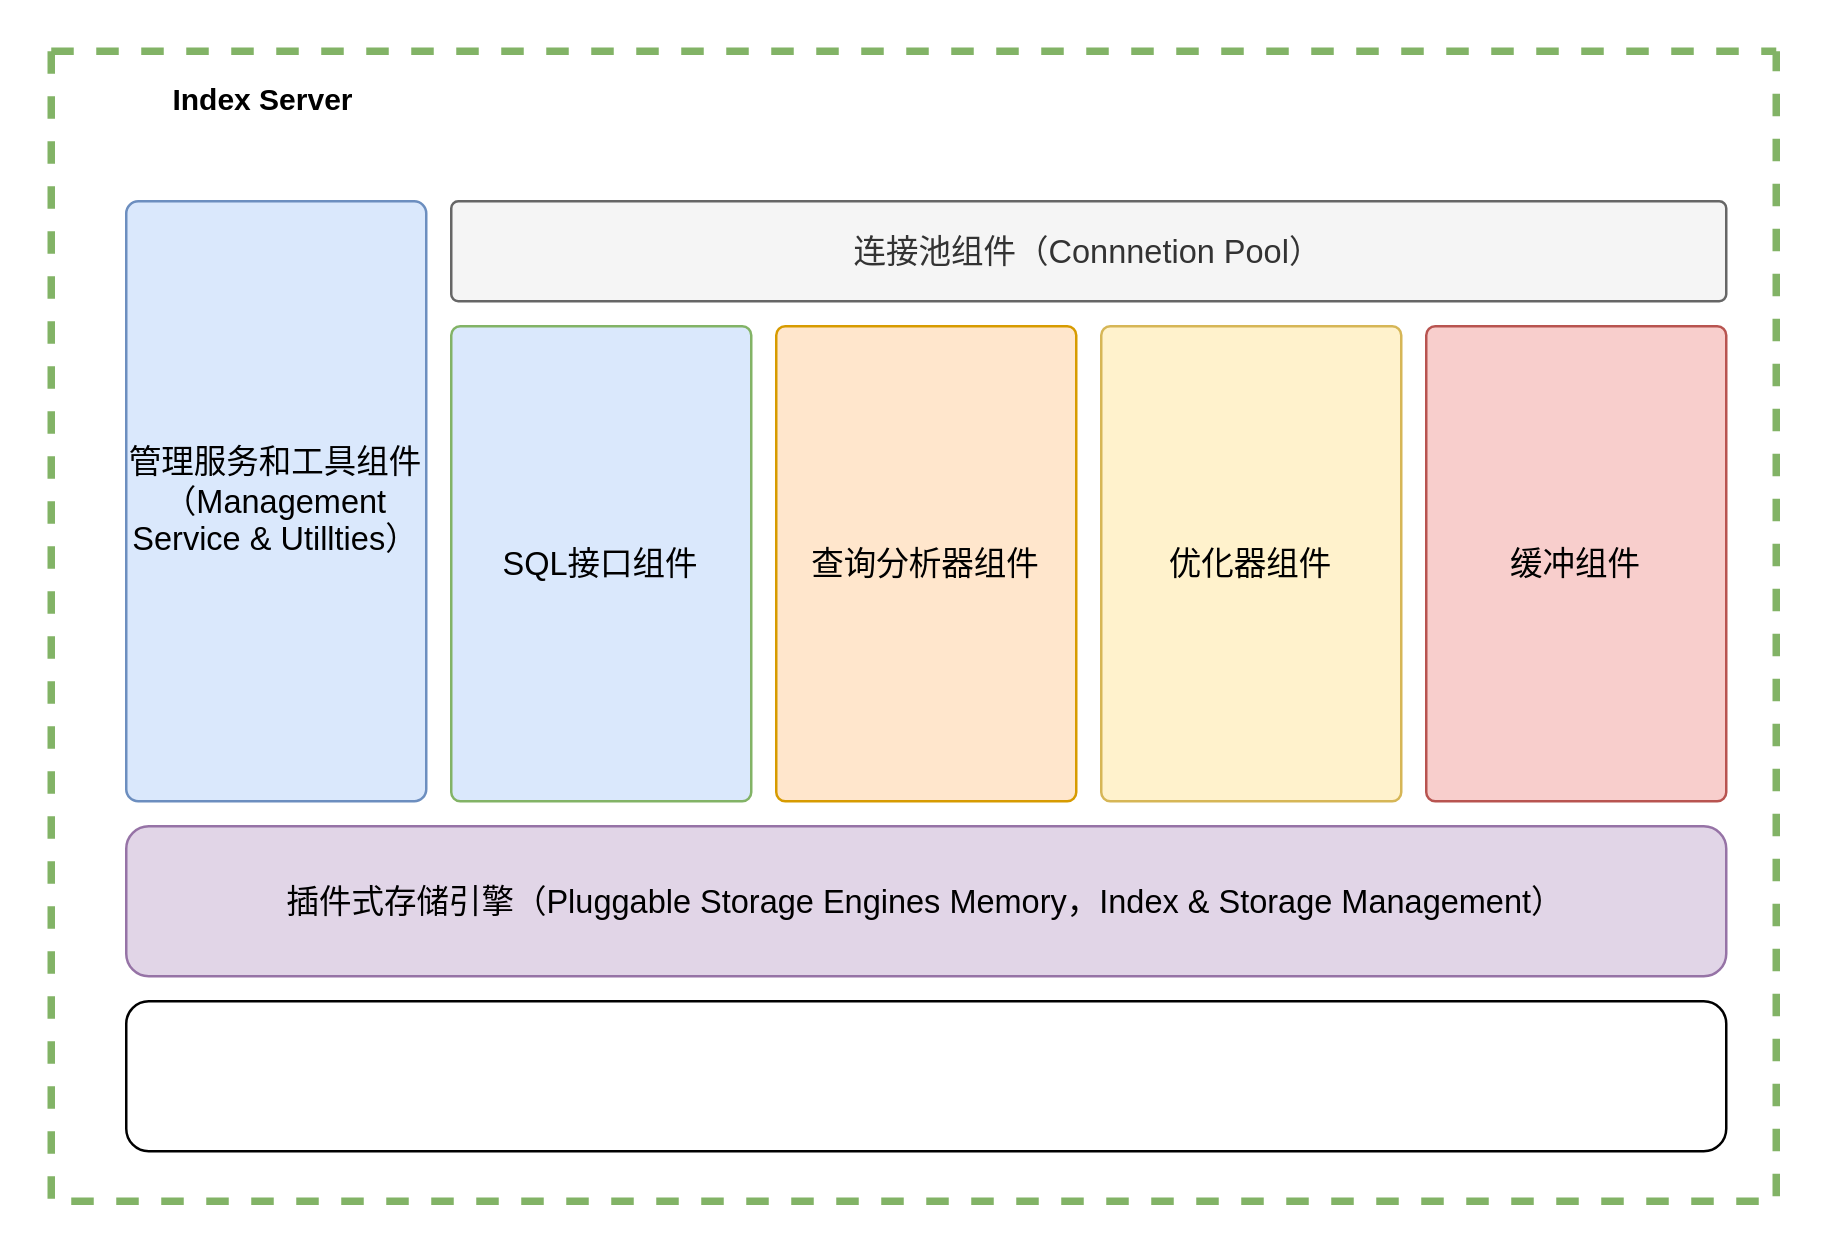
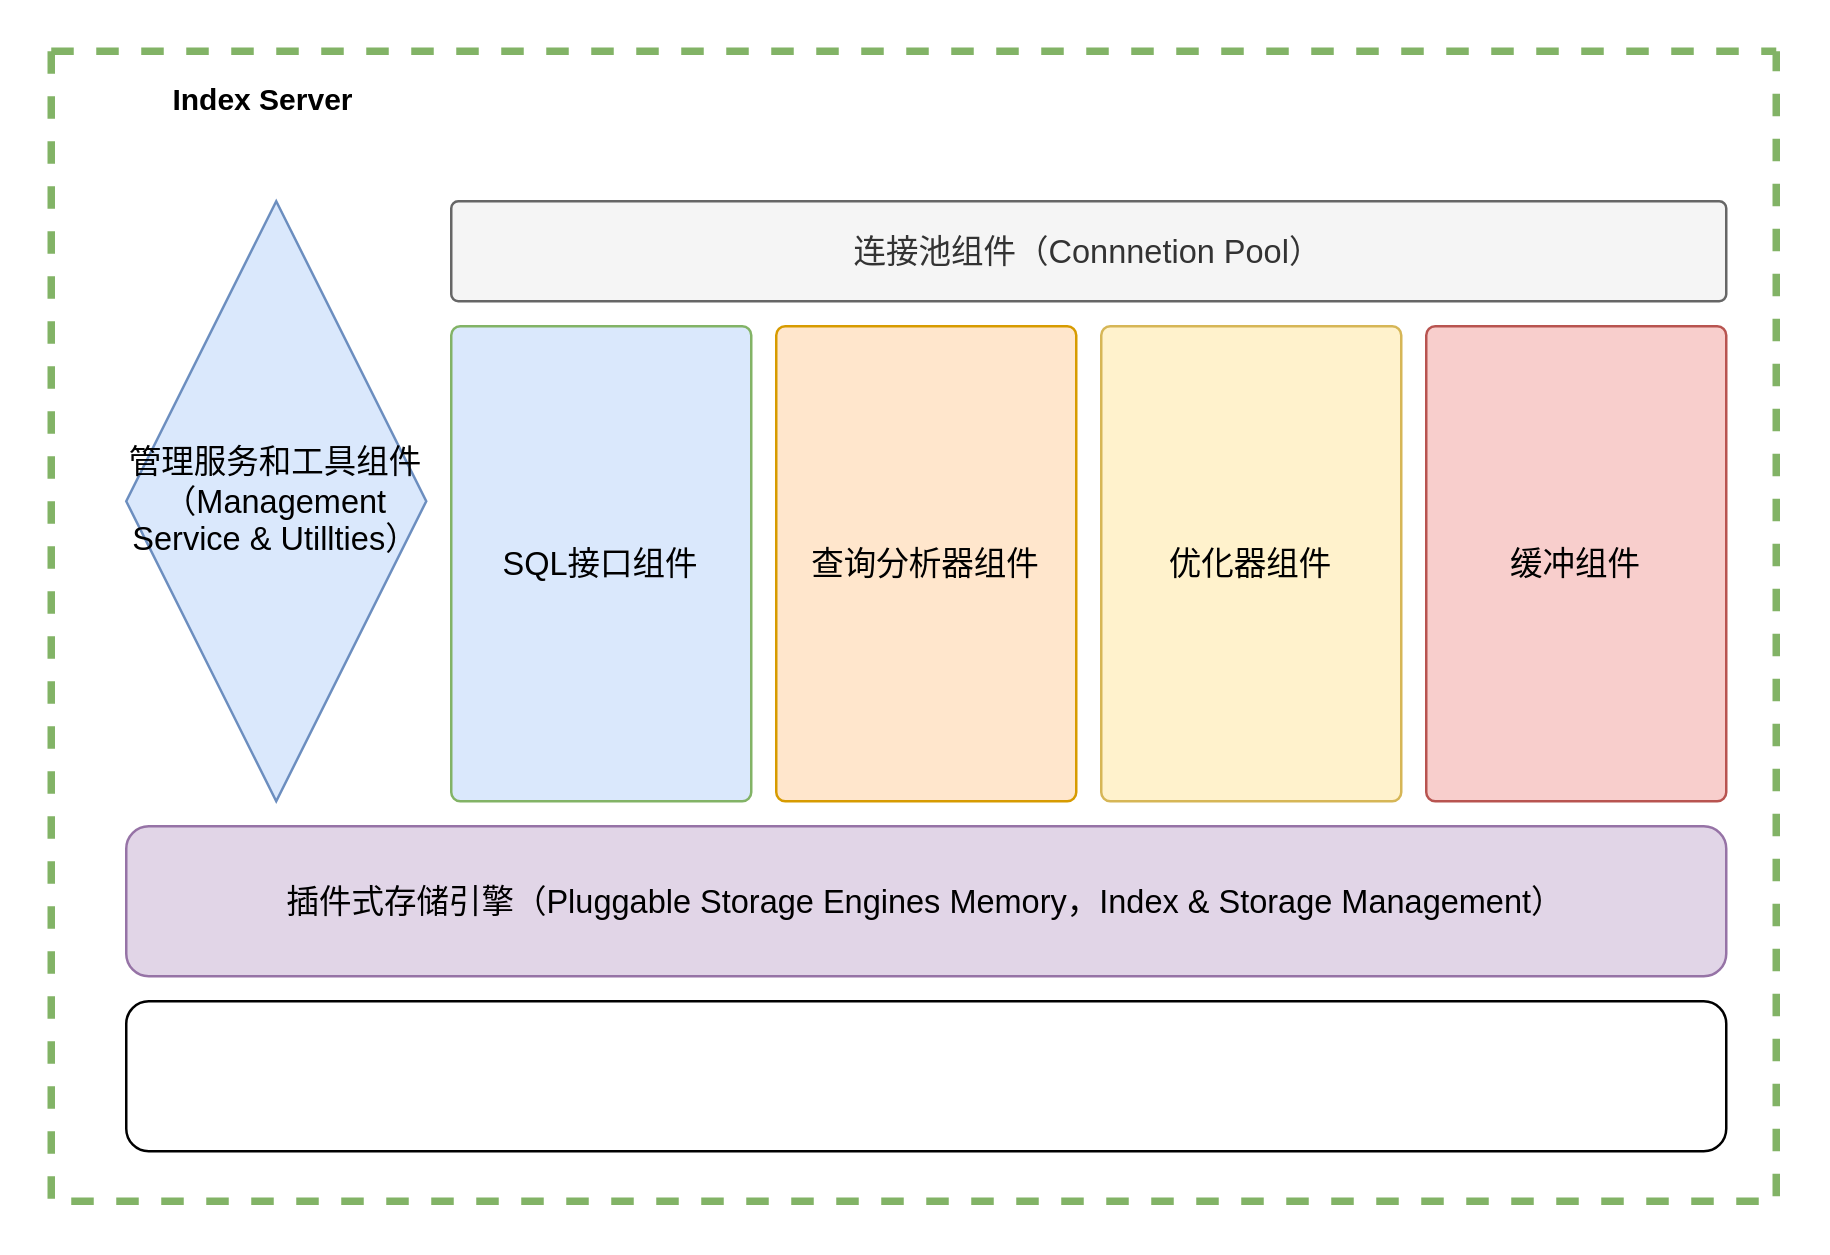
  <mxCell id="0" />
  <mxCell id="1" parent="0" />
  <mxCell id="2" value="" style="swimlane;startSize=0;dashed=1;fillColor=#d5e8d4;strokeColor=#82b366;strokeWidth=3;rounded=0;" vertex="1" parent="1"><mxGeometry x="20" y="20" width="690" height="460" as="geometry" /></mxCell>
  <mxCell id="3" value="Index Server" style="text;html=1;strokeColor=none;fillColor=none;align=center;verticalAlign=middle;whiteSpace=wrap;rounded=0;strokeWidth=0;fontStyle=1" vertex="1" parent="2"><mxGeometry x="30" y="10" width="110" height="20" as="geometry" /></mxCell>
  <mxCell id="4" value="&lt;span style=&quot;font-size: 13px;&quot;&gt;连接池组件（Connnetion Pool）&lt;/span&gt;" style="rounded=1;whiteSpace=wrap;html=1;shadow=0;labelBackgroundColor=none;sketch=0;fontSize=13;strokeWidth=1;arcSize=7;fillColor=#f5f5f5;strokeColor=#666666;fontColor=#333333;" vertex="1" parent="2"><mxGeometry x="160" y="60" width="510" height="40" as="geometry" /></mxCell>
- <mxCell id="5" value="&lt;span&gt;管理服务和工具组件（Management Service &amp;amp; Utillties）&lt;/span&gt;" style="rounded=1;whiteSpace=wrap;html=1;shadow=0;labelBackgroundColor=none;sketch=0;fontSize=13;strokeWidth=1;arcSize=4;fillColor=#dae8fc;strokeColor=#6c8ebf;" vertex="1" parent="2"><mxGeometry x="30" y="60" width="120" height="240" as="geometry" /></mxCell>
+ <mxCell id="5" value="&lt;span&gt;管理服务和工具组件（Management Service &amp;amp; Utillties）&lt;/span&gt;" style="rhombus;whiteSpace=wrap;html=1;shadow=0;labelBackgroundColor=none;sketch=0;fontSize=13;strokeWidth=1;arcSize=4;fillColor=#dae8fc;strokeColor=#6c8ebf;" vertex="1" parent="2"><mxGeometry x="30" y="60" width="120" height="240" as="geometry" /></mxCell>
  <mxCell id="6" value="SQL接口组件" style="rounded=1;whiteSpace=wrap;html=1;shadow=0;labelBackgroundColor=none;sketch=0;fontSize=13;strokeWidth=1;arcSize=3;fillColor=#dae8fc;strokeColor=#82b366;" vertex="1" parent="2"><mxGeometry x="160" y="110" width="120" height="190" as="geometry" /></mxCell>
  <mxCell id="7" value="查询分析器组件" style="rounded=1;whiteSpace=wrap;html=1;shadow=0;labelBackgroundColor=none;sketch=0;fontSize=13;strokeWidth=1;arcSize=3;fillColor=#ffe6cc;strokeColor=#d79b00;" vertex="1" parent="2"><mxGeometry x="290" y="110" width="120" height="190" as="geometry" /></mxCell>
  <mxCell id="8" value="优化器组件" style="rounded=1;whiteSpace=wrap;html=1;shadow=0;labelBackgroundColor=none;sketch=0;fontSize=13;strokeWidth=1;arcSize=3;fillColor=#fff2cc;strokeColor=#d6b656;" vertex="1" parent="2"><mxGeometry x="420" y="110" width="120" height="190" as="geometry" /></mxCell>
  <mxCell id="9" value="缓冲组件" style="rounded=1;whiteSpace=wrap;html=1;shadow=0;labelBackgroundColor=none;sketch=0;fontSize=13;strokeWidth=1;arcSize=3;fillColor=#f8cecc;strokeColor=#b85450;" vertex="1" parent="2"><mxGeometry x="550" y="110" width="120" height="190" as="geometry" /></mxCell>
  <mxCell id="10" value="插件式存储引擎（Pluggable Storage Engines Memory，Index &amp;amp; Storage Management）" style="rounded=1;whiteSpace=wrap;html=1;shadow=0;labelBackgroundColor=none;sketch=0;fontSize=13;strokeWidth=1;fillColor=#e1d5e7;strokeColor=#9673a6;" vertex="1" parent="2"><mxGeometry x="30" y="310" width="640" height="60" as="geometry" /></mxCell>
  <mxCell id="11" value="" style="rounded=1;whiteSpace=wrap;html=1;shadow=0;labelBackgroundColor=none;sketch=0;fontSize=13;strokeWidth=1;" vertex="1" parent="2"><mxGeometry x="30" y="380" width="640" height="60" as="geometry" /></mxCell>
